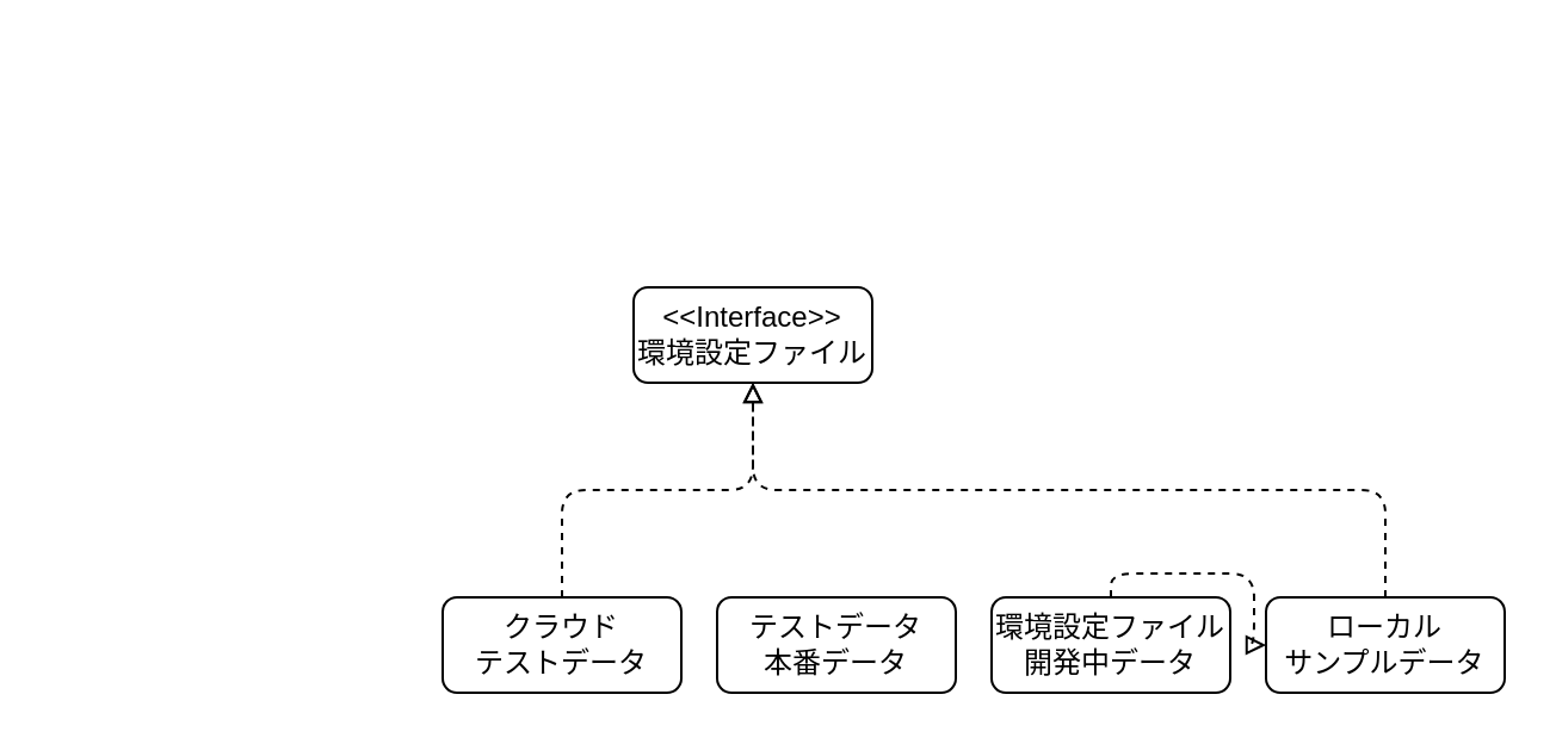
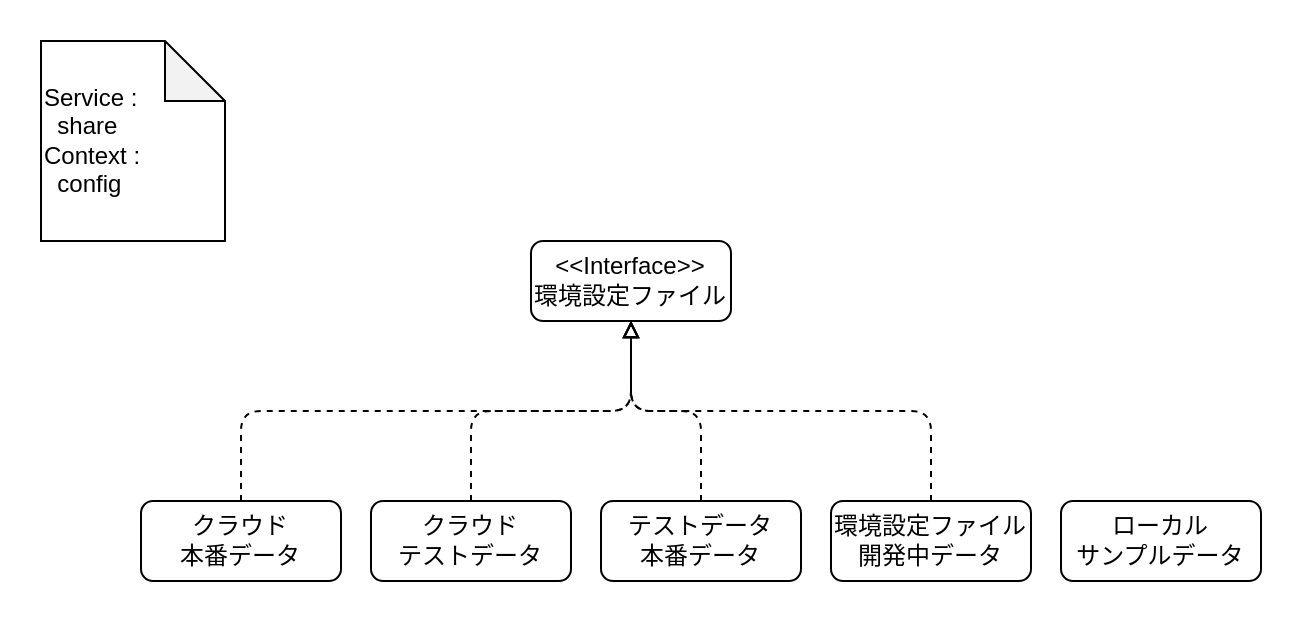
  <mxCell id="0" />
  <mxCell id="1" parent="0" />
+ <mxCell id="2" value="Service :&lt;br&gt;&amp;nbsp; share&lt;br&gt;Context :&lt;br&gt;&amp;nbsp; config" style="shape=note;whiteSpace=wrap;html=1;backgroundOutline=1;darkOpacity=0.05;fillColor=none;align=left;" vertex="1" parent="1"><mxGeometry width="92" height="100" as="geometry" x="20" y="20" /></mxCell>
  <mxCell id="3" value="&amp;lt;&amp;lt;Interface&amp;gt;&amp;gt;&lt;span&gt;&lt;br&gt;環境設定ファイル&lt;br&gt;&lt;/span&gt;" style="rounded=1;whiteSpace=wrap;html=1;fillColor=none;" vertex="1" parent="1"><mxGeometry x="265" y="120" width="100" height="40" as="geometry" /></mxCell>
+ <mxCell id="4" style="html=1;exitX=0.5;exitY=0;exitDx=0;exitDy=0;entryX=0.5;entryY=1;entryDx=0;entryDy=0;endArrow=block;endFill=0;dashed=1;elbow=vertical;edgeStyle=orthogonalEdgeStyle;" edge="1" parent="1" source="5" target="3"><mxGeometry relative="1" as="geometry" /></mxCell>
+ <mxCell id="5" value="クラウド&lt;br&gt;本番データ" style="rounded=1;whiteSpace=wrap;html=1;fillColor=none;" vertex="1" parent="1"><mxGeometry x="70" y="250" width="100" height="40" as="geometry" /></mxCell>
  <mxCell id="6" style="html=1;exitX=0.5;exitY=0;exitDx=0;exitDy=0;entryX=0.5;entryY=1;entryDx=0;entryDy=0;dashed=1;endArrow=block;endFill=0;elbow=vertical;edgeStyle=orthogonalEdgeStyle;" edge="1" parent="1" source="7" target="3"><mxGeometry relative="1" as="geometry" /></mxCell>
  <mxCell id="7" value="クラウド&lt;br&gt;テストデータ" style="rounded=1;whiteSpace=wrap;html=1;fillColor=none;" vertex="1" parent="1"><mxGeometry x="185" y="250" width="100" height="40" as="geometry" /></mxCell>
+ <mxCell id="8" style="html=1;exitX=0.5;exitY=0;exitDx=0;exitDy=0;entryX=0.5;entryY=1;entryDx=0;entryDy=0;dashed=1;endArrow=block;endFill=0;elbow=vertical;edgeStyle=orthogonalEdgeStyle;" edge="1" parent="1" source="9" target="3"><mxGeometry relative="1" as="geometry" /></mxCell>
  <mxCell id="9" value="テストデータ&lt;br&gt;本番データ" style="rounded=1;whiteSpace=wrap;html=1;fillColor=none;" vertex="1" parent="1"><mxGeometry x="300" y="250" width="100" height="40" as="geometry" /></mxCell>
- <mxCell id="10" style="html=1;exitX=0.5;exitY=0;exitDx=0;exitDy=0;dashed=1;endArrow=block;endFill=0;elbow=vertical;edgeStyle=orthogonalEdgeStyle;" edge="1" parent="1" source="11" target="13"><mxGeometry relative="1" as="geometry" /></mxCell>
+ <mxCell id="10" style="html=1;exitX=0.5;exitY=0;exitDx=0;exitDy=0;entryX=0.5;entryY=1;entryDx=0;entryDy=0;dashed=1;endArrow=block;endFill=0;elbow=vertical;edgeStyle=orthogonalEdgeStyle;" edge="1" parent="1" source="11" target="3"><mxGeometry relative="1" as="geometry" /></mxCell>
  <mxCell id="11" value="環境設定ファイル&lt;br&gt;開発中データ" style="rounded=1;whiteSpace=wrap;html=1;fillColor=none;" vertex="1" parent="1"><mxGeometry x="415" y="250" width="100" height="40" as="geometry" /></mxCell>
- <mxCell id="12" style="html=1;exitX=0.5;exitY=0;exitDx=0;exitDy=0;entryX=0.5;entryY=1;entryDx=0;entryDy=0;dashed=1;endArrow=block;endFill=0;elbow=vertical;edgeStyle=orthogonalEdgeStyle;" edge="1" parent="1" source="13" target="3"><mxGeometry relative="1" as="geometry" /></mxCell>
  <mxCell id="13" value="ローカル&lt;br&gt;サンプルデータ" style="rounded=1;whiteSpace=wrap;html=1;fillColor=none;" vertex="1" parent="1"><mxGeometry x="530" y="250" width="100" height="40" as="geometry" /></mxCell>
